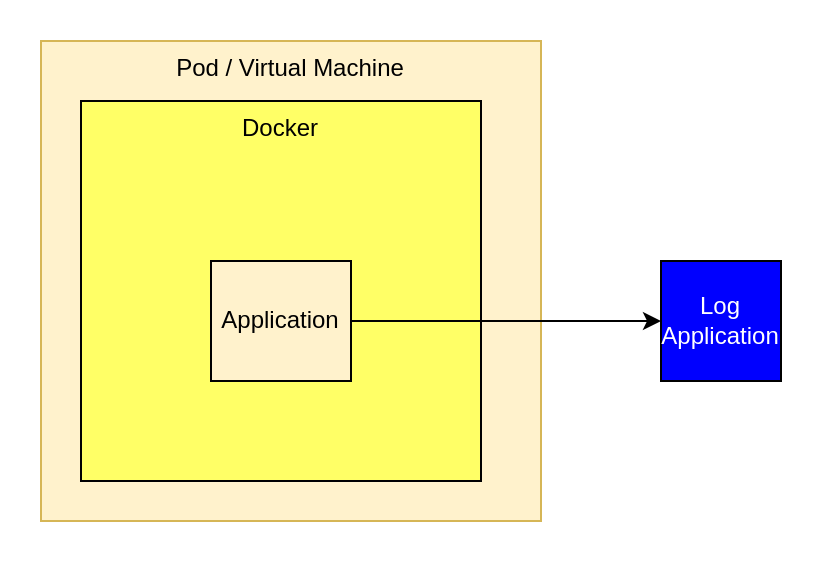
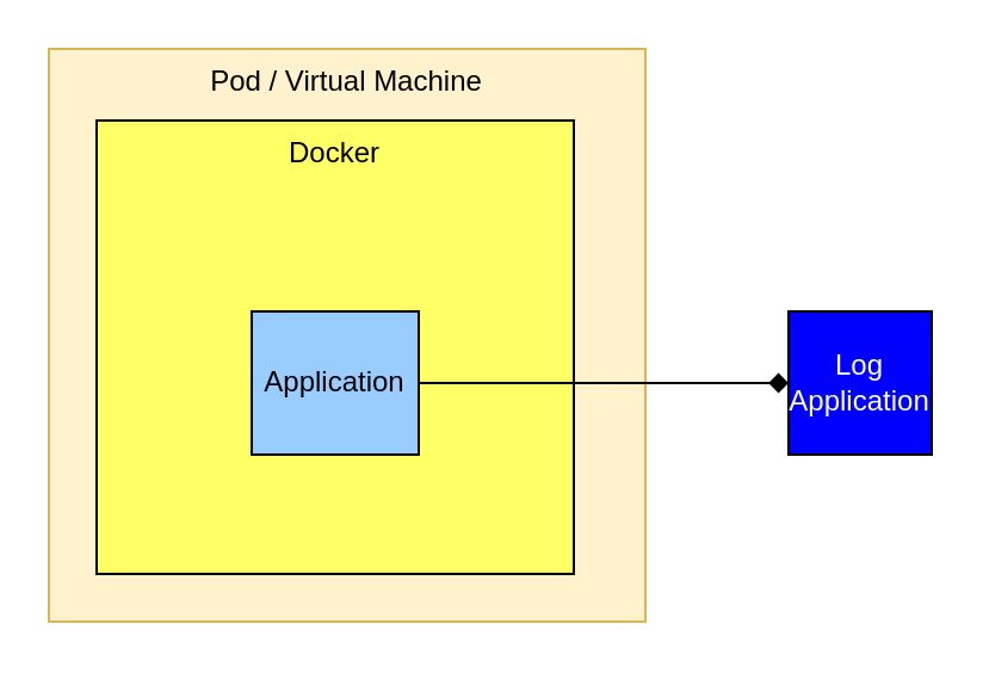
  <mxCell id="0" />
  <mxCell id="1" parent="0" />
  <mxCell id="2" value="Pod / Virtual Machine" style="rounded=0;whiteSpace=wrap;html=1;fillColor=#fff2cc;strokeColor=#d6b656;verticalAlign=top;" vertex="1" parent="1"><mxGeometry x="20" y="20" width="250" height="240" as="geometry" /></mxCell>
  <mxCell id="3" value="Docker" style="rounded=0;whiteSpace=wrap;html=1;labelPosition=center;verticalLabelPosition=middle;align=center;verticalAlign=top;fillColor=#FFFF66;" vertex="1" parent="1"><mxGeometry x="40" y="50" width="200" height="190" as="geometry" /></mxCell>
- <mxCell id="4" value="Application" style="rounded=0;whiteSpace=wrap;html=1;fillColor=#fff2cc;" vertex="1" parent="1"><mxGeometry x="105" y="130" width="70" height="60" as="geometry" /></mxCell>
- <mxCell id="5" value="" style="endArrow=classic;html=1;entryX=0;entryY=0.5;entryDx=0;entryDy=0;jumpStyle=sharp;exitX=1;exitY=0.5;exitDx=0;exitDy=0;" edge="1" parent="1" source="4" target="6"><mxGeometry width="50" height="50" relative="1" as="geometry"><mxPoint x="270" y="120" as="sourcePoint" /><mxPoint x="195" y="180" as="targetPoint" /><Array as="points"><mxPoint x="195" y="160" /></Array></mxGeometry></mxCell>
+ <mxCell id="4" value="Application" style="rounded=0;whiteSpace=wrap;html=1;fillColor=#99CCFF;" vertex="1" parent="1"><mxGeometry x="105" y="130" width="70" height="60" as="geometry" /></mxCell>
+ <mxCell id="5" value="" style="endArrow=diamond;html=1;entryX=0;entryY=0.5;entryDx=0;entryDy=0;jumpStyle=sharp;exitX=1;exitY=0.5;exitDx=0;exitDy=0;" edge="1" parent="1" source="4" target="6"><mxGeometry width="50" height="50" relative="1" as="geometry"><mxPoint x="270" y="120" as="sourcePoint" /><mxPoint x="195" y="180" as="targetPoint" /><Array as="points"><mxPoint x="195" y="160" /></Array></mxGeometry></mxCell>
  <mxCell id="6" value="Log Application" style="whiteSpace=wrap;html=1;aspect=fixed;fillColor=#0000FF;fontColor=#FFFFFF;" vertex="1" parent="1"><mxGeometry x="330" y="130" width="60" height="60" as="geometry" /></mxCell>
